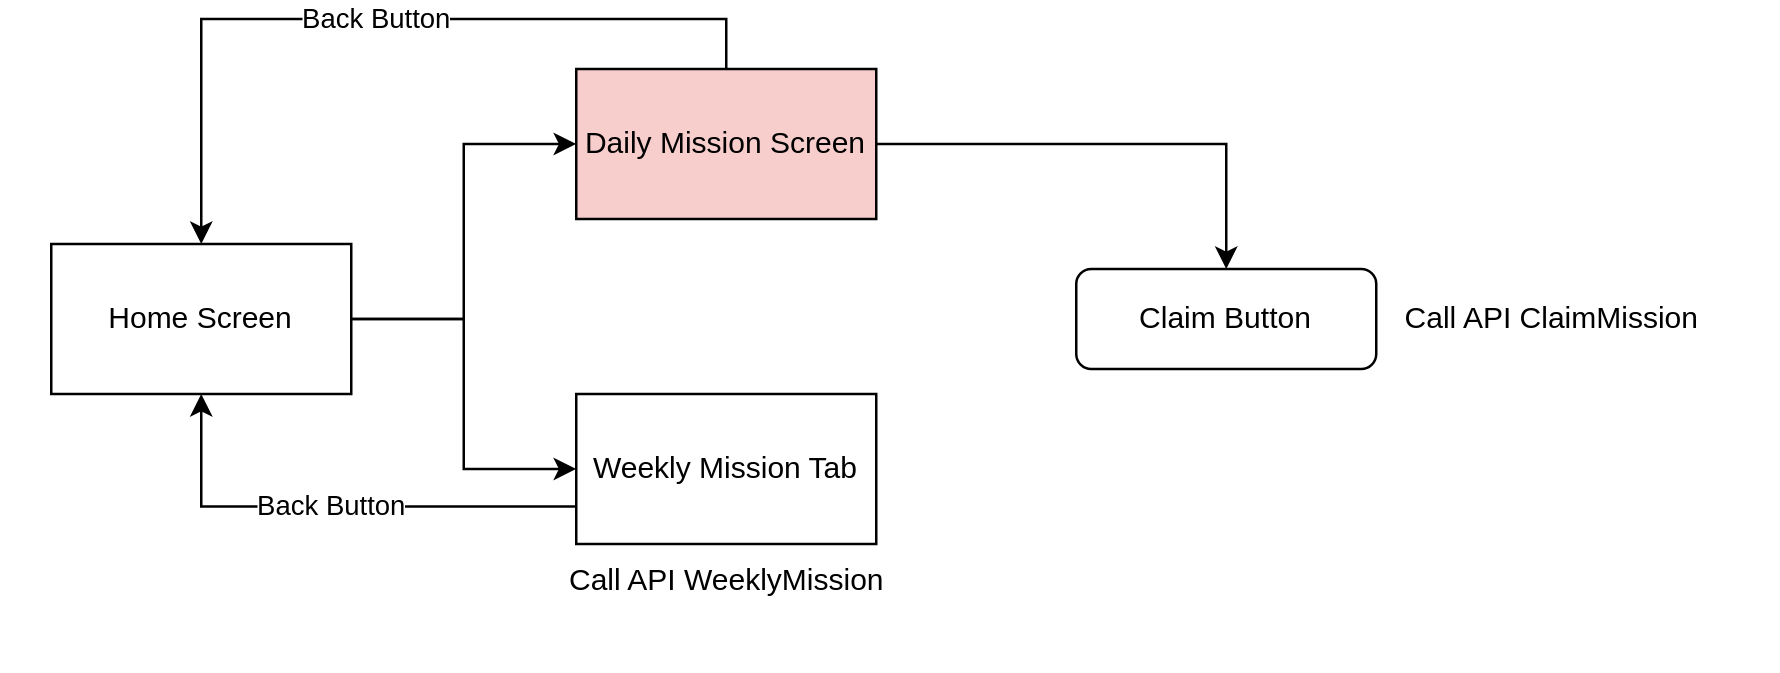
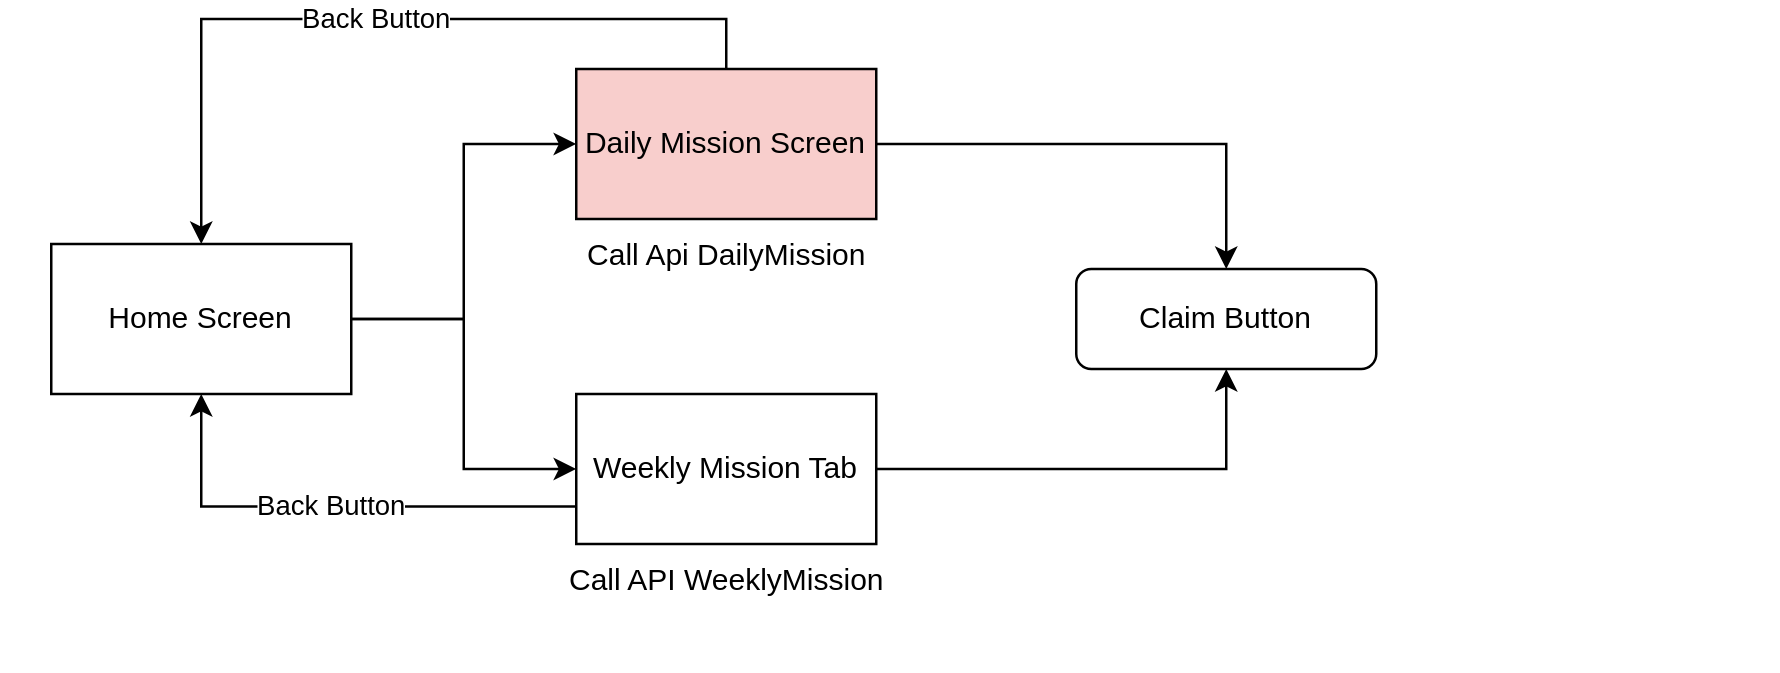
  <mxCell id="0" />
  <mxCell id="1" parent="0" />
  <mxCell id="2" style="edgeStyle=orthogonalEdgeStyle;rounded=0;orthogonalLoop=1;jettySize=auto;html=1;exitX=1;exitY=0.5;exitDx=0;exitDy=0;entryX=0;entryY=0.5;entryDx=0;entryDy=0;" edge="1" parent="1" source="4" target="7"><mxGeometry relative="1" as="geometry" /></mxCell>
  <mxCell id="3" style="edgeStyle=orthogonalEdgeStyle;rounded=0;orthogonalLoop=1;jettySize=auto;html=1;exitX=1;exitY=0.5;exitDx=0;exitDy=0;entryX=0;entryY=0.5;entryDx=0;entryDy=0;" edge="1" parent="1" source="4" target="11"><mxGeometry relative="1" as="geometry" /></mxCell>
  <mxCell id="4" value="Home Screen" style="rounded=0;whiteSpace=wrap;html=1;" vertex="1" parent="1"><mxGeometry x="20" y="90" width="120" height="60" as="geometry" /></mxCell>
  <mxCell id="5" style="edgeStyle=orthogonalEdgeStyle;rounded=0;orthogonalLoop=1;jettySize=auto;html=1;exitX=1;exitY=0.5;exitDx=0;exitDy=0;" edge="1" parent="1" source="7" target="13"><mxGeometry relative="1" as="geometry" /></mxCell>
  <mxCell id="6" value="Back Button" style="edgeStyle=orthogonalEdgeStyle;rounded=0;orthogonalLoop=1;jettySize=auto;html=1;exitX=0.5;exitY=0;exitDx=0;exitDy=0;entryX=0.5;entryY=0;entryDx=0;entryDy=0;" edge="1" parent="1" source="7" target="4"><mxGeometry relative="1" as="geometry" /></mxCell>
  <mxCell id="7" value="Daily Mission Screen" style="rounded=0;whiteSpace=wrap;html=1;fillColor=#f8cecc;" vertex="1" parent="1"><mxGeometry x="230" y="20" width="120" height="60" as="geometry" /></mxCell>
+ <mxCell id="8" value="Call Api DailyMission" style="text;html=1;align=center;verticalAlign=middle;resizable=0;points=[];autosize=1;strokeColor=none;fillColor=none;" vertex="1" parent="1"><mxGeometry x="225" y="80" width="130" height="30" as="geometry" /></mxCell>
+ <mxCell id="9" style="edgeStyle=orthogonalEdgeStyle;rounded=0;orthogonalLoop=1;jettySize=auto;html=1;exitX=1;exitY=0.5;exitDx=0;exitDy=0;entryX=0.5;entryY=1;entryDx=0;entryDy=0;" edge="1" parent="1" source="11" target="13"><mxGeometry relative="1" as="geometry" /></mxCell>
  <mxCell id="10" value="Back Button" style="edgeStyle=orthogonalEdgeStyle;rounded=0;orthogonalLoop=1;jettySize=auto;html=1;exitX=0;exitY=0.75;exitDx=0;exitDy=0;entryX=0.5;entryY=1;entryDx=0;entryDy=0;" edge="1" parent="1" source="11" target="4"><mxGeometry relative="1" as="geometry" /></mxCell>
  <mxCell id="11" value="Weekly Mission Tab" style="rounded=0;whiteSpace=wrap;html=1;" vertex="1" parent="1"><mxGeometry x="230" y="150" width="120" height="60" as="geometry" /></mxCell>
  <mxCell id="12" value="Call API WeeklyMission" style="text;html=1;align=center;verticalAlign=middle;resizable=0;points=[];autosize=1;strokeColor=none;fillColor=none;" vertex="1" parent="1"><mxGeometry x="215" y="210" width="150" height="30" as="geometry" /></mxCell>
  <mxCell id="13" value="Claim Button" style="rounded=1;whiteSpace=wrap;html=1;" vertex="1" parent="1"><mxGeometry x="430" y="100" width="120" height="40" as="geometry" /></mxCell>
- <mxCell id="14" value="Call API ClaimMission" style="text;html=1;align=center;verticalAlign=middle;resizable=0;points=[];autosize=1;strokeColor=none;fillColor=none;" vertex="1" parent="1"><mxGeometry x="550" y="105" width="140" height="30" as="geometry" /></mxCell>
